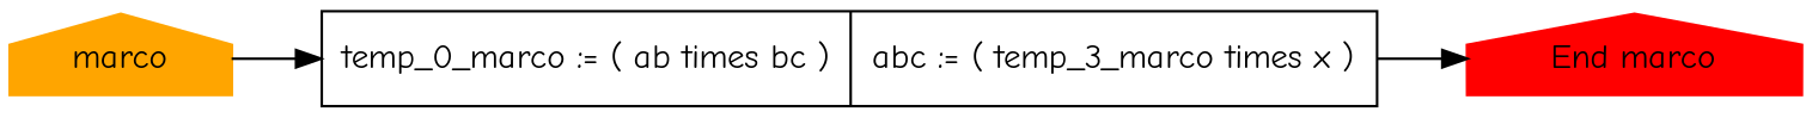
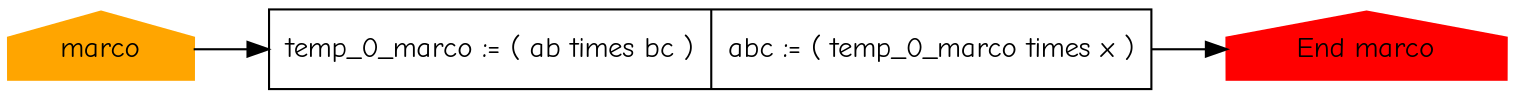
  digraph {
    rankdir=LR
    fontname="Comic Neue"
    node [shape=house style=filled fontname="Comic Neue"]
    edge [fontname="Comic Neue"]
    n1 [color=orange label=marco]
-   n2 [label="{temp_0_marco := ( ab times bc )|abc := ( temp_3_marco times x )}" shape=record style=""]
+   n2 [label="{temp_0_marco := ( ab times bc )|abc := ( temp_0_marco times x )}" shape=record style=""]
    n3 [color=red label="End marco"]
    n1 -> n2
    n2 -> n3
  }
